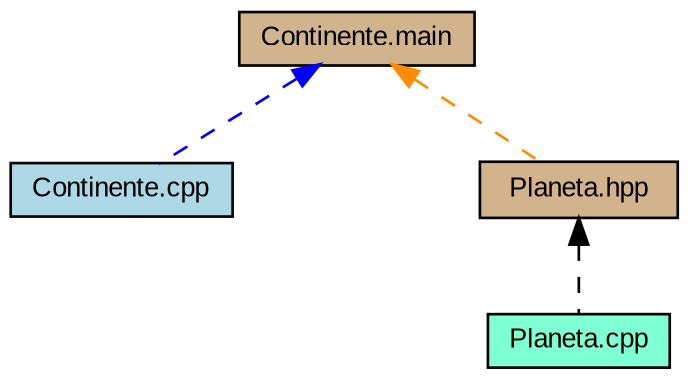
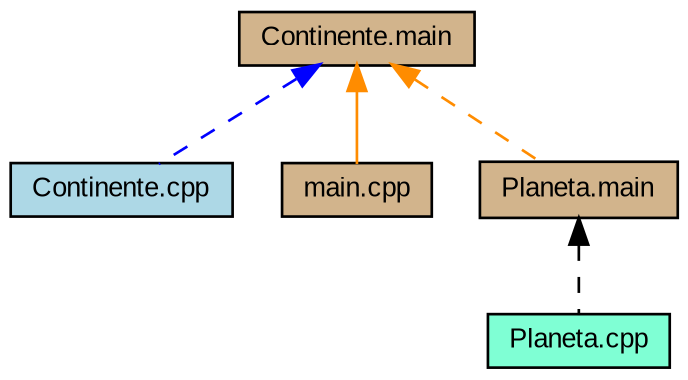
  digraph {
    fontname="Liberation Sans"
    node [color=black fillcolor=tan fontname="Liberation Sans" fontsize=10 shape=record style=filled]
    edge [color=darkorange dir=back fontname="Liberation Sans" fontsize=10 labelfontname=Helvetica labelfontsize=10 style=dashed]
    n1 [fontcolor=black height=0.2 label="Continente.main" width=0.4]
    n2 [fillcolor=lightblue height=0.2 label="Continente.cpp" width=0.4]
-   n4 [height=0.2 label="Planeta.hpp" width=0.4]
+   n3 [height=0.2 label="main.cpp" width=0.4]
+   n4 [height=0.2 label="Planeta.main" width=0.4]
    n5 [fillcolor=aquamarine height=0.2 label="Planeta.cpp" width=0.4]
    n1 -> n2 [color=blue]
+   n1 -> n3 [style=solid]
    n1 -> n4
    n4 -> n5 [color=black]
  }
